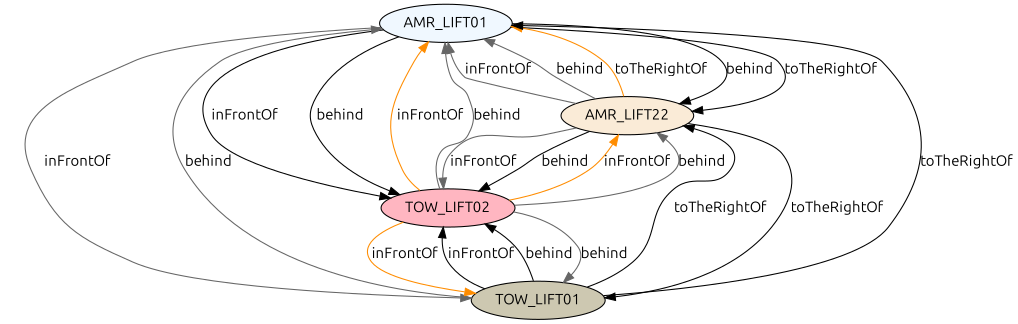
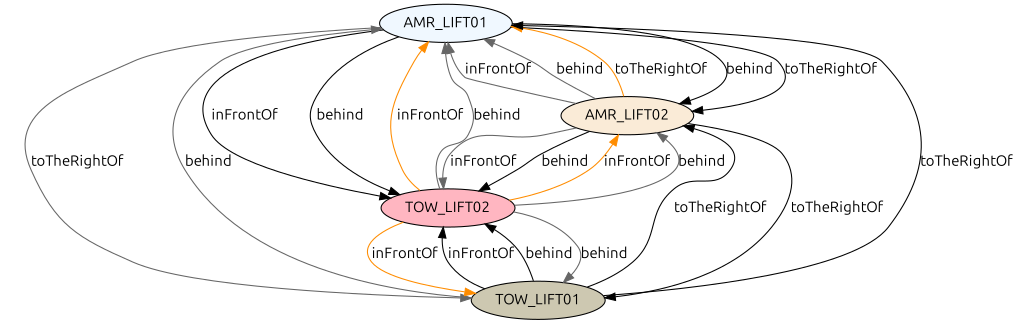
  digraph {
    fontname=Ubuntu
    node [fontname=Ubuntu style=filled]
    edge [color=black fontname=Ubuntu style=filled]
    n1 [fillcolor=aliceblue label=AMR_LIFT01]
-   n2 [fillcolor=antiquewhite label=AMR_LIFT22]
+   n2 [fillcolor=antiquewhite label=AMR_LIFT02]
    n3 [fillcolor=cornsilk3 label=TOW_LIFT01]
    n4 [fillcolor=lightpink label=TOW_LIFT02]
    n1 -> n2 [label=behind]
    n1 -> n2 [label=toTheRightOf]
-   n1 -> n3 [color=gray40 label=inFrontOf]
+   n1 -> n3 [color=gray40 label=toTheRightOf]
    n1 -> n4 [label=inFrontOf]
    n1 -> n4 [label=behind]
    n2 -> n1 [color=gray40 label=inFrontOf]
    n2 -> n1 [color=gray40 label=behind]
    n2 -> n1 [color=darkorange label=toTheRightOf]
    n2 -> n3 [label=toTheRightOf]
    n2 -> n4 [color=gray40 label=inFrontOf]
    n2 -> n4 [label=behind]
    n3 -> n1 [color=gray40 label=behind]
    n3 -> n1 [label=toTheRightOf]
    n3 -> n2 [label=toTheRightOf]
    n3 -> n4 [label=inFrontOf]
    n3 -> n4 [label=behind]
    n4 -> n1 [color=darkorange label=inFrontOf]
    n4 -> n1 [color=gray40 label=behind]
    n4 -> n2 [color=darkorange label=inFrontOf]
    n4 -> n2 [color=gray40 label=behind]
    n4 -> n3 [color=darkorange label=inFrontOf]
    n4 -> n3 [color=gray40 label=behind]
  }
